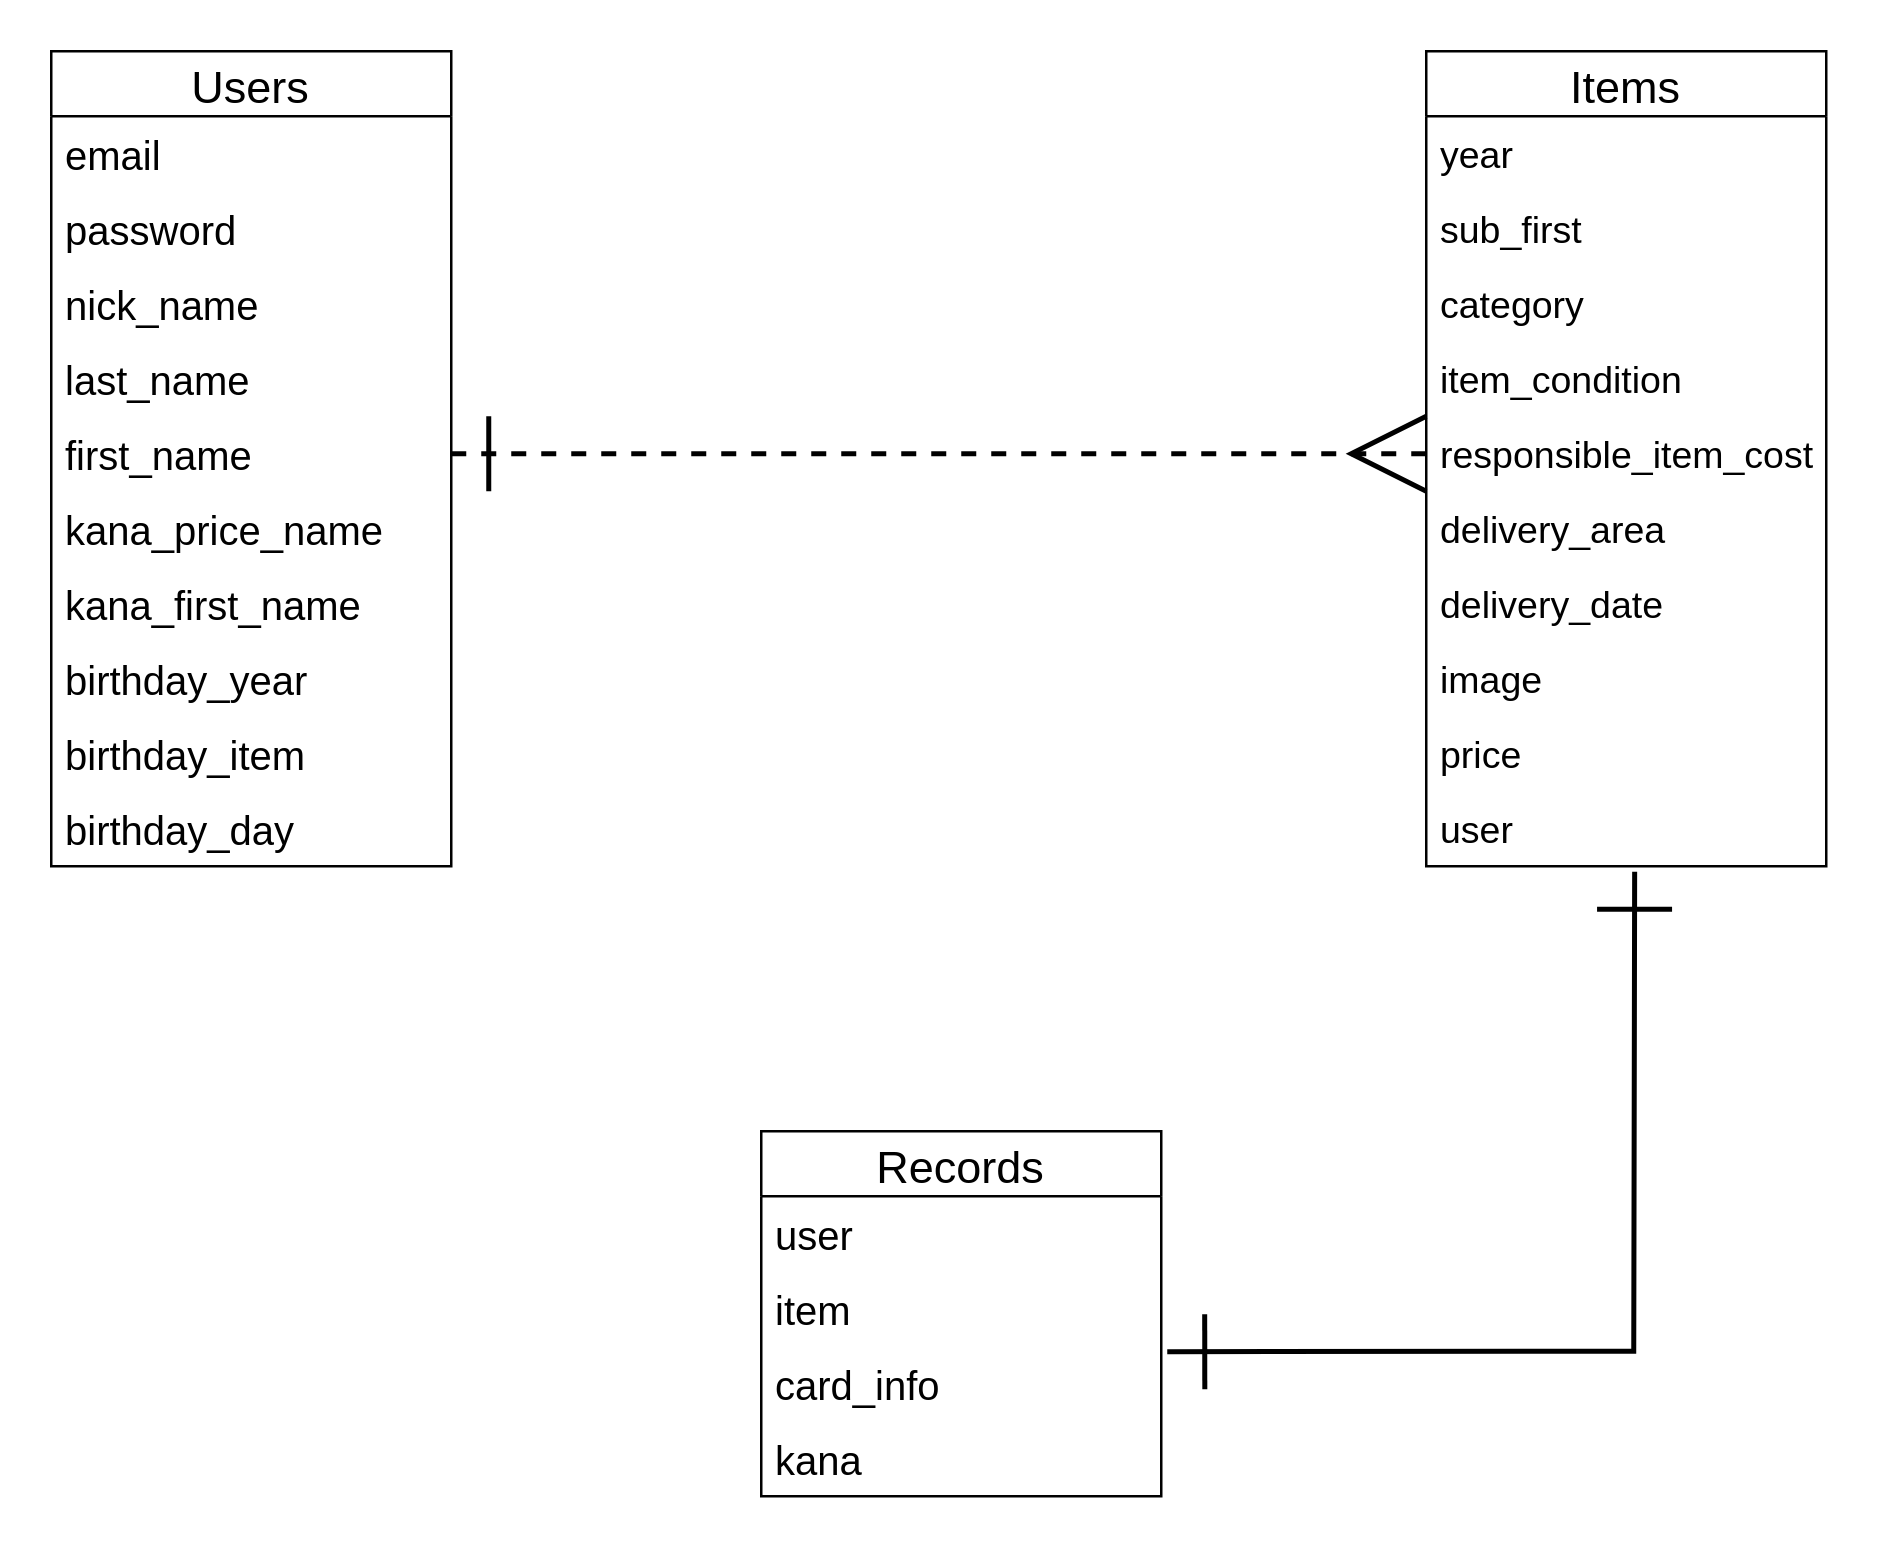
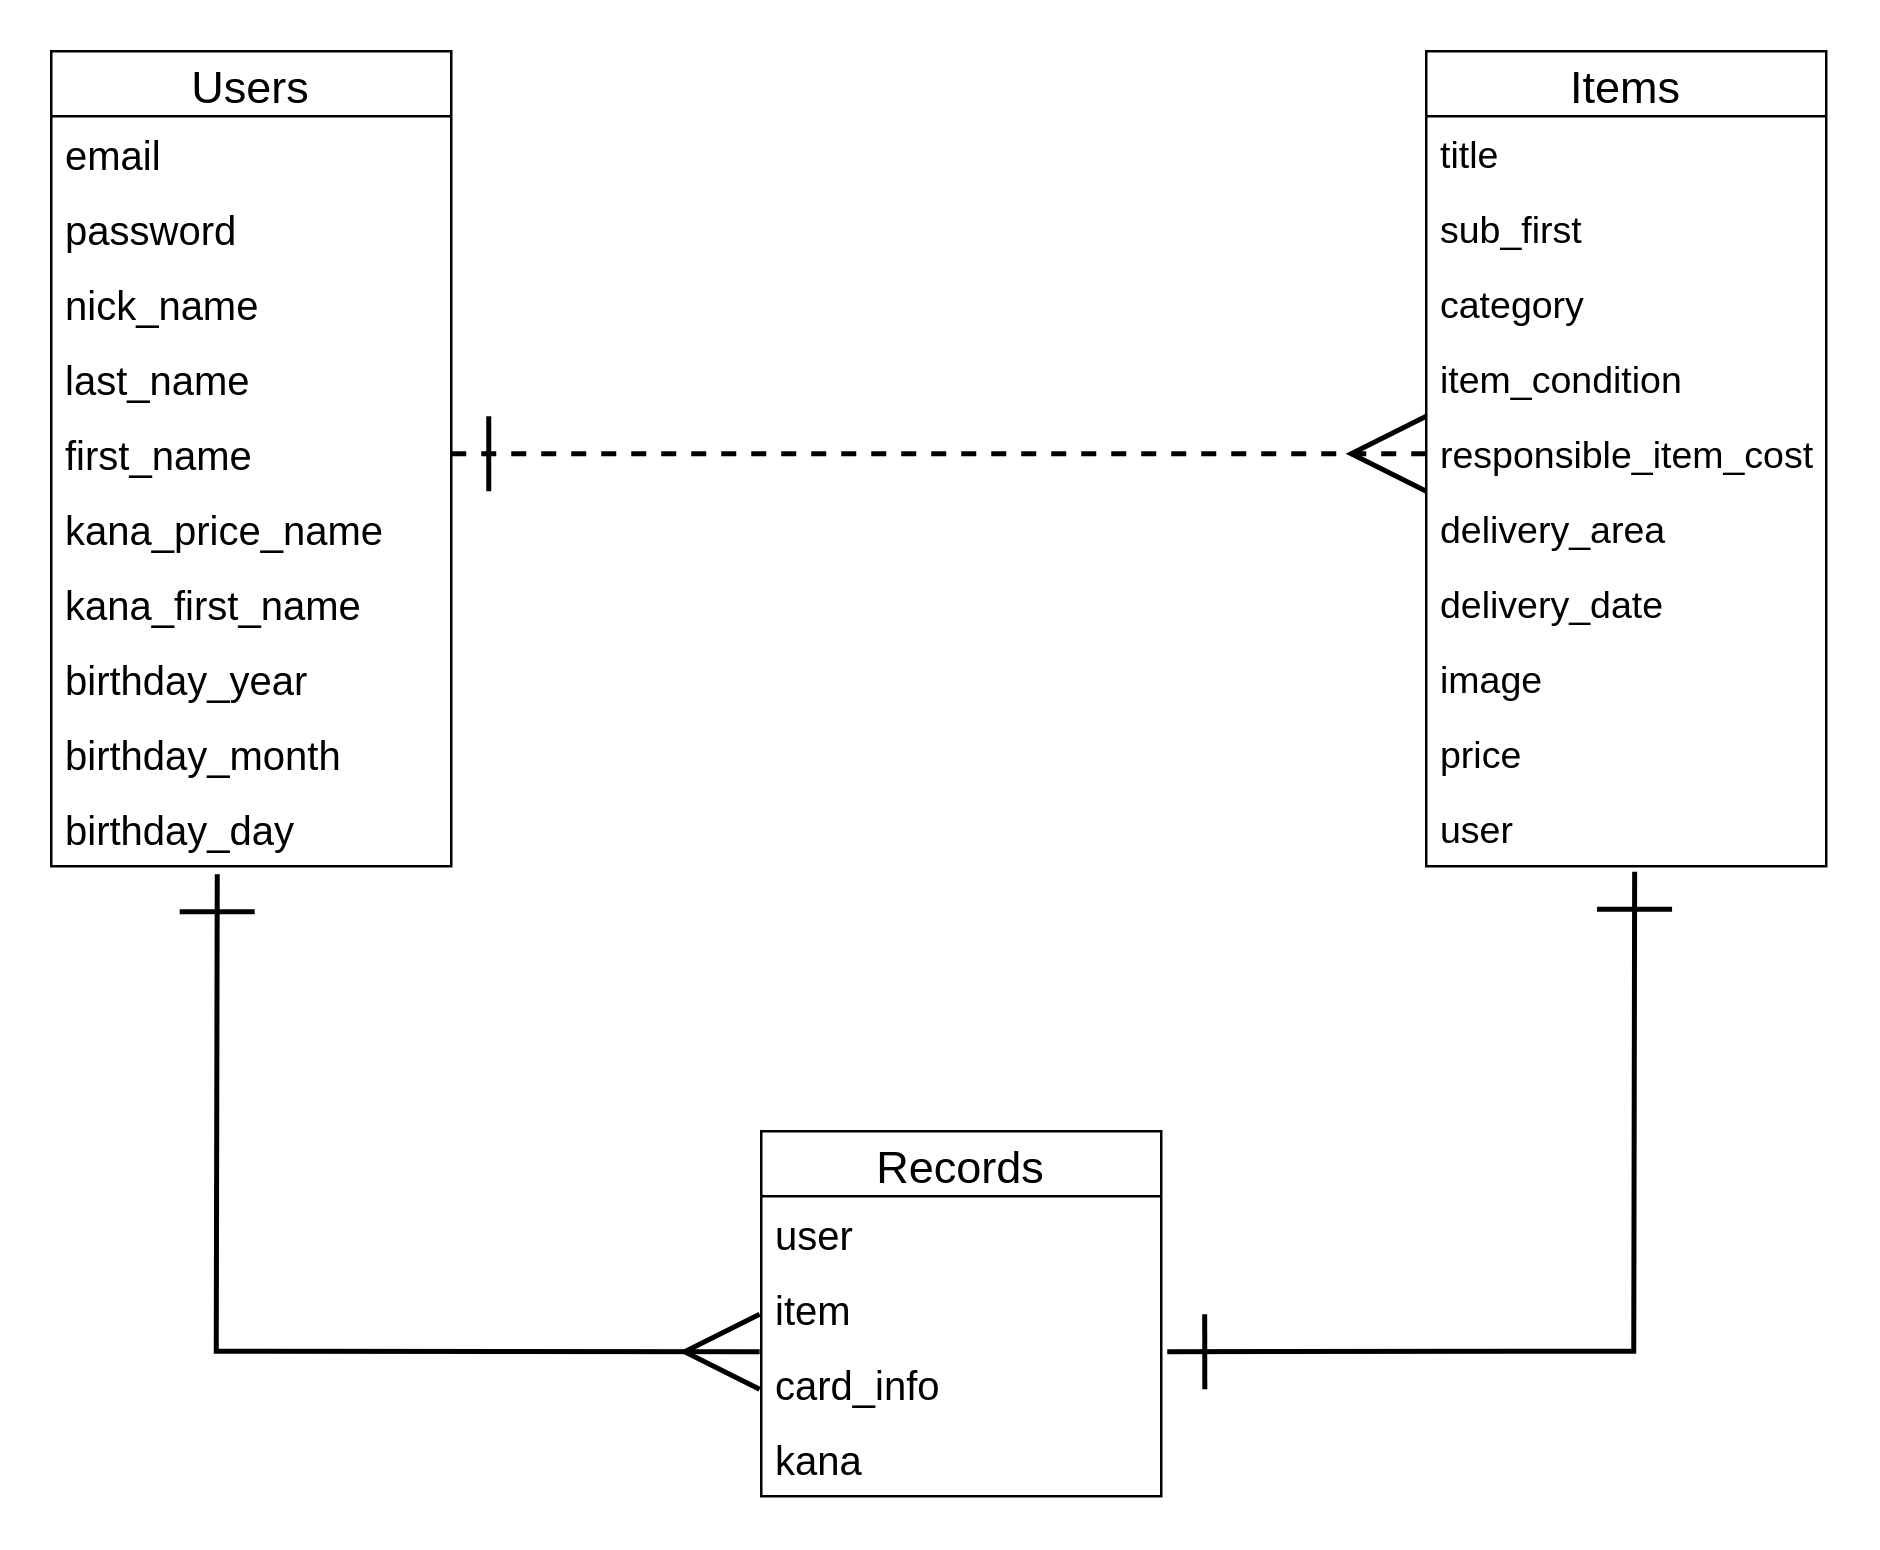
  <mxCell id="0" />
  <mxCell id="1" parent="0" />
  <mxCell id="2" value="Items" style="swimlane;fontStyle=0;childLayout=stackLayout;horizontal=1;startSize=26;horizontalStack=0;resizeParent=1;resizeParentMax=0;resizeLast=0;collapsible=1;marginBottom=0;align=center;fontSize=18;" vertex="1" parent="1"><mxGeometry x="570" y="20" width="160" height="326" as="geometry" /></mxCell>
- <mxCell id="3" value="year" style="text;strokeColor=none;fillColor=none;spacingLeft=4;spacingRight=4;overflow=hidden;rotatable=0;points=[[0,0.5],[1,0.5]];portConstraint=eastwest;fontSize=15;" vertex="1" parent="2"><mxGeometry y="26" width="160" height="30" as="geometry" /></mxCell>
+ <mxCell id="3" value="title" style="text;strokeColor=none;fillColor=none;spacingLeft=4;spacingRight=4;overflow=hidden;rotatable=0;points=[[0,0.5],[1,0.5]];portConstraint=eastwest;fontSize=15;" vertex="1" parent="2"><mxGeometry y="26" width="160" height="30" as="geometry" /></mxCell>
  <mxCell id="4" value="sub_first" style="text;strokeColor=none;fillColor=none;spacingLeft=4;spacingRight=4;overflow=hidden;rotatable=0;points=[[0,0.5],[1,0.5]];portConstraint=eastwest;fontSize=15;" vertex="1" parent="2"><mxGeometry y="56" width="160" height="30" as="geometry" /></mxCell>
  <mxCell id="5" value="category" style="text;strokeColor=none;fillColor=none;spacingLeft=4;spacingRight=4;overflow=hidden;rotatable=0;points=[[0,0.5],[1,0.5]];portConstraint=eastwest;fontSize=15;" vertex="1" parent="2"><mxGeometry y="86" width="160" height="30" as="geometry" /></mxCell>
  <mxCell id="6" value="item_condition" style="text;strokeColor=none;fillColor=none;spacingLeft=4;spacingRight=4;overflow=hidden;rotatable=0;points=[[0,0.5],[1,0.5]];portConstraint=eastwest;fontSize=15;" vertex="1" parent="2"><mxGeometry y="116" width="160" height="30" as="geometry" /></mxCell>
  <mxCell id="7" value="responsible_item_cost" style="text;strokeColor=none;fillColor=none;spacingLeft=4;spacingRight=4;overflow=hidden;rotatable=0;points=[[0,0.5],[1,0.5]];portConstraint=eastwest;fontSize=15;" vertex="1" parent="2"><mxGeometry y="146" width="160" height="30" as="geometry" /></mxCell>
  <mxCell id="8" value="delivery_area" style="text;strokeColor=none;fillColor=none;spacingLeft=4;spacingRight=4;overflow=hidden;rotatable=0;points=[[0,0.5],[1,0.5]];portConstraint=eastwest;fontSize=15;" vertex="1" parent="2"><mxGeometry y="176" width="160" height="30" as="geometry" /></mxCell>
  <mxCell id="9" value="delivery_date" style="text;strokeColor=none;fillColor=none;spacingLeft=4;spacingRight=4;overflow=hidden;rotatable=0;points=[[0,0.5],[1,0.5]];portConstraint=eastwest;fontSize=15;" vertex="1" parent="2"><mxGeometry y="206" width="160" height="30" as="geometry" /></mxCell>
  <mxCell id="10" value="image" style="text;strokeColor=none;fillColor=none;spacingLeft=4;spacingRight=4;overflow=hidden;rotatable=0;points=[[0,0.5],[1,0.5]];portConstraint=eastwest;fontSize=15;" vertex="1" parent="2"><mxGeometry y="236" width="160" height="30" as="geometry" /></mxCell>
  <mxCell id="11" value="price" style="text;strokeColor=none;fillColor=none;spacingLeft=4;spacingRight=4;overflow=hidden;rotatable=0;points=[[0,0.5],[1,0.5]];portConstraint=eastwest;fontSize=15;" vertex="1" parent="2"><mxGeometry y="266" width="160" height="30" as="geometry" /></mxCell>
  <mxCell id="12" value="user" style="text;strokeColor=none;fillColor=none;spacingLeft=4;spacingRight=4;overflow=hidden;rotatable=0;points=[[0,0.5],[1,0.5]];portConstraint=eastwest;fontSize=15;" vertex="1" parent="2"><mxGeometry y="296" width="160" height="30" as="geometry" /></mxCell>
  <mxCell id="13" value="Users" style="swimlane;fontStyle=0;childLayout=stackLayout;horizontal=1;startSize=26;horizontalStack=0;resizeParent=1;resizeParentMax=0;resizeLast=0;collapsible=1;marginBottom=0;align=center;fontSize=18;" vertex="1" parent="1"><mxGeometry x="20" y="20" width="160" height="326" as="geometry" /></mxCell>
  <mxCell id="14" value="email" style="text;strokeColor=none;fillColor=none;spacingLeft=4;spacingRight=4;overflow=hidden;rotatable=0;points=[[0,0.5],[1,0.5]];portConstraint=eastwest;fontSize=16;align=left;" vertex="1" parent="13"><mxGeometry y="26" width="160" height="30" as="geometry" /></mxCell>
  <mxCell id="15" value="password" style="text;strokeColor=none;fillColor=none;spacingLeft=4;spacingRight=4;overflow=hidden;rotatable=0;points=[[0,0.5],[1,0.5]];portConstraint=eastwest;fontSize=16;verticalAlign=middle;align=left;" vertex="1" parent="13"><mxGeometry y="56" width="160" height="30" as="geometry" /></mxCell>
  <mxCell id="16" value="nick_name" style="text;strokeColor=none;fillColor=none;spacingLeft=4;spacingRight=4;overflow=hidden;rotatable=0;points=[[0,0.5],[1,0.5]];portConstraint=eastwest;fontSize=16;align=left;" vertex="1" parent="13"><mxGeometry y="86" width="160" height="30" as="geometry" /></mxCell>
  <mxCell id="17" value="last_name" style="text;strokeColor=none;fillColor=none;spacingLeft=4;spacingRight=4;overflow=hidden;rotatable=0;points=[[0,0.5],[1,0.5]];portConstraint=eastwest;fontSize=16;align=left;" vertex="1" parent="13"><mxGeometry y="116" width="160" height="30" as="geometry" /></mxCell>
  <mxCell id="18" value="first_name" style="text;strokeColor=none;fillColor=none;spacingLeft=4;spacingRight=4;overflow=hidden;rotatable=0;points=[[0,0.5],[1,0.5]];portConstraint=eastwest;fontSize=16;align=left;" vertex="1" parent="13"><mxGeometry y="146" width="160" height="30" as="geometry" /></mxCell>
  <mxCell id="19" value="kana_price_name" style="text;strokeColor=none;fillColor=none;spacingLeft=4;spacingRight=4;overflow=hidden;rotatable=0;points=[[0,0.5],[1,0.5]];portConstraint=eastwest;fontSize=16;align=left;" vertex="1" parent="13"><mxGeometry y="176" width="160" height="30" as="geometry" /></mxCell>
  <mxCell id="20" value="kana_first_name" style="text;strokeColor=none;fillColor=none;spacingLeft=4;spacingRight=4;overflow=hidden;rotatable=0;points=[[0,0.5],[1,0.5]];portConstraint=eastwest;fontSize=16;align=left;" vertex="1" parent="13"><mxGeometry y="206" width="160" height="30" as="geometry" /></mxCell>
  <mxCell id="21" value="birthday_year" style="text;strokeColor=none;fillColor=none;spacingLeft=4;spacingRight=4;overflow=hidden;rotatable=0;points=[[0,0.5],[1,0.5]];portConstraint=eastwest;fontSize=16;align=left;" vertex="1" parent="13"><mxGeometry y="236" width="160" height="30" as="geometry" /></mxCell>
- <mxCell id="22" value="birthday_item" style="text;strokeColor=none;fillColor=none;spacingLeft=4;spacingRight=4;overflow=hidden;rotatable=0;points=[[0,0.5],[1,0.5]];portConstraint=eastwest;fontSize=16;align=left;" vertex="1" parent="13"><mxGeometry y="266" width="160" height="30" as="geometry" /></mxCell>
+ <mxCell id="22" value="birthday_month" style="text;strokeColor=none;fillColor=none;spacingLeft=4;spacingRight=4;overflow=hidden;rotatable=0;points=[[0,0.5],[1,0.5]];portConstraint=eastwest;fontSize=16;align=left;" vertex="1" parent="13"><mxGeometry y="266" width="160" height="30" as="geometry" /></mxCell>
  <mxCell id="23" value="birthday_day" style="text;strokeColor=none;fillColor=none;spacingLeft=4;spacingRight=4;overflow=hidden;rotatable=0;points=[[0,0.5],[1,0.5]];portConstraint=eastwest;fontSize=16;align=left;" vertex="1" parent="13"><mxGeometry y="296" width="160" height="30" as="geometry" /></mxCell>
  <mxCell id="24" value="" style="edgeStyle=entityRelationEdgeStyle;fontSize=12;html=1;endArrow=ERmany;endFill=0;exitX=1;exitY=0.5;exitDx=0;exitDy=0;entryX=0;entryY=0.5;entryDx=0;entryDy=0;jumpSize=12;strokeWidth=2;startArrow=ERone;startFill=0;targetPerimeterSpacing=0;endSize=27;startSize=27;dashed=1;" edge="1" parent="1" source="18" target="7"><mxGeometry width="100" height="100" relative="1" as="geometry"><mxPoint x="320" y="330" as="sourcePoint" /><mxPoint x="420" y="230" as="targetPoint" /></mxGeometry></mxCell>
  <mxCell id="25" value="Records" style="swimlane;fontStyle=0;childLayout=stackLayout;horizontal=1;startSize=26;horizontalStack=0;resizeParent=1;resizeParentMax=0;resizeLast=0;collapsible=1;marginBottom=0;align=center;fontSize=18;" vertex="1" parent="1"><mxGeometry x="304" y="452" width="160" height="146" as="geometry" /></mxCell>
  <mxCell id="26" value="user" style="text;strokeColor=none;fillColor=none;spacingLeft=4;spacingRight=4;overflow=hidden;rotatable=0;points=[[0,0.5],[1,0.5]];portConstraint=eastwest;fontSize=16;" vertex="1" parent="25"><mxGeometry y="26" width="160" height="30" as="geometry" /></mxCell>
  <mxCell id="27" value="item" style="text;strokeColor=none;fillColor=none;spacingLeft=4;spacingRight=4;overflow=hidden;rotatable=0;points=[[0,0.5],[1,0.5]];portConstraint=eastwest;fontSize=16;" vertex="1" parent="25"><mxGeometry y="56" width="160" height="30" as="geometry" /></mxCell>
  <mxCell id="28" value="card_info" style="text;strokeColor=none;fillColor=none;spacingLeft=4;spacingRight=4;overflow=hidden;rotatable=0;points=[[0,0.5],[1,0.5]];portConstraint=eastwest;fontSize=16;" vertex="1" parent="25"><mxGeometry y="86" width="160" height="30" as="geometry" /></mxCell>
  <mxCell id="29" value="kana" style="text;strokeColor=none;fillColor=none;spacingLeft=4;spacingRight=4;overflow=hidden;rotatable=0;points=[[0,0.5],[1,0.5]];portConstraint=eastwest;fontSize=16;" vertex="1" parent="25"><mxGeometry y="116" width="160" height="30" as="geometry" /></mxCell>
+ <mxCell id="30" value="" style="endArrow=ERmany;html=1;rounded=0;strokeWidth=2;fontSize=18;exitX=0.415;exitY=1.107;exitDx=0;exitDy=0;exitPerimeter=0;entryX=-0.004;entryY=0.073;entryDx=0;entryDy=0;entryPerimeter=0;startArrow=ERone;startFill=0;endFill=0;endSize=27;startSize=27;" edge="1" parent="1" source="23" target="28"><mxGeometry relative="1" as="geometry"><mxPoint x="290" y="330" as="sourcePoint" /><mxPoint x="450" y="330" as="targetPoint" /><Array as="points"><mxPoint x="86" y="540" /></Array></mxGeometry></mxCell>
  <mxCell id="31" value="" style="endArrow=ERone;html=1;rounded=0;strokeWidth=2;fontSize=18;entryX=0.521;entryY=1.073;entryDx=0;entryDy=0;entryPerimeter=0;exitX=1.015;exitY=0.073;exitDx=0;exitDy=0;exitPerimeter=0;startArrow=ERone;startFill=0;endFill=0;endSize=27;startSize=27;" edge="1" parent="1" source="28" target="12"><mxGeometry relative="1" as="geometry"><mxPoint x="290" y="330" as="sourcePoint" /><mxPoint x="450" y="330" as="targetPoint" /><Array as="points"><mxPoint x="653" y="540" /></Array></mxGeometry></mxCell>
